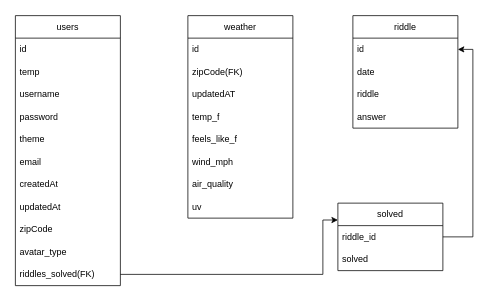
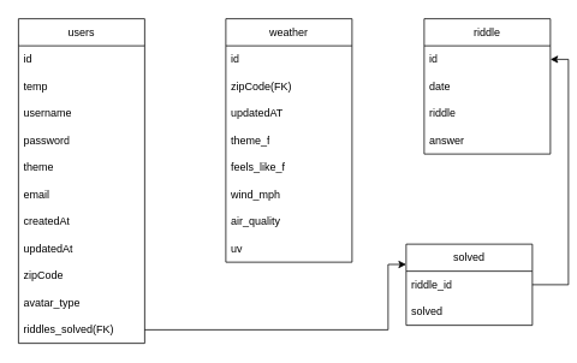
  <mxCell id="0" />
  <mxCell id="1" parent="0" />
  <mxCell id="2" value="users" style="swimlane;fontStyle=0;childLayout=stackLayout;horizontal=1;startSize=30;horizontalStack=0;resizeParent=1;resizeParentMax=0;resizeLast=0;collapsible=1;marginBottom=0;whiteSpace=wrap;html=1;" vertex="1" parent="1"><mxGeometry x="20" y="20" width="140" height="360" as="geometry" /></mxCell>
  <mxCell id="3" value="id" style="text;strokeColor=none;fillColor=none;align=left;verticalAlign=middle;spacingLeft=4;spacingRight=4;overflow=hidden;points=[[0,0.5],[1,0.5]];portConstraint=eastwest;rotatable=0;whiteSpace=wrap;html=1;" vertex="1" parent="2"><mxGeometry y="30" width="140" height="30" as="geometry" /></mxCell>
  <mxCell id="4" value="temp" style="text;strokeColor=none;fillColor=none;align=left;verticalAlign=middle;spacingLeft=4;spacingRight=4;overflow=hidden;points=[[0,0.5],[1,0.5]];portConstraint=eastwest;rotatable=0;whiteSpace=wrap;html=1;" vertex="1" parent="2"><mxGeometry y="60" width="140" height="30" as="geometry" /></mxCell>
  <mxCell id="5" value="username" style="text;strokeColor=none;fillColor=none;align=left;verticalAlign=middle;spacingLeft=4;spacingRight=4;overflow=hidden;points=[[0,0.5],[1,0.5]];portConstraint=eastwest;rotatable=0;whiteSpace=wrap;html=1;" vertex="1" parent="2"><mxGeometry y="90" width="140" height="30" as="geometry" /></mxCell>
  <mxCell id="6" value="password" style="text;strokeColor=none;fillColor=none;align=left;verticalAlign=middle;spacingLeft=4;spacingRight=4;overflow=hidden;points=[[0,0.5],[1,0.5]];portConstraint=eastwest;rotatable=0;whiteSpace=wrap;html=1;" vertex="1" parent="2"><mxGeometry y="120" width="140" height="30" as="geometry" /></mxCell>
  <mxCell id="7" value="theme" style="text;strokeColor=none;fillColor=none;align=left;verticalAlign=middle;spacingLeft=4;spacingRight=4;overflow=hidden;points=[[0,0.5],[1,0.5]];portConstraint=eastwest;rotatable=0;whiteSpace=wrap;html=1;" vertex="1" parent="2"><mxGeometry y="150" width="140" height="30" as="geometry" /></mxCell>
  <mxCell id="8" value="email" style="text;strokeColor=none;fillColor=none;align=left;verticalAlign=middle;spacingLeft=4;spacingRight=4;overflow=hidden;points=[[0,0.5],[1,0.5]];portConstraint=eastwest;rotatable=0;whiteSpace=wrap;html=1;" vertex="1" parent="2"><mxGeometry y="180" width="140" height="30" as="geometry" /></mxCell>
  <mxCell id="9" value="createdAt" style="text;strokeColor=none;fillColor=none;align=left;verticalAlign=middle;spacingLeft=4;spacingRight=4;overflow=hidden;points=[[0,0.5],[1,0.5]];portConstraint=eastwest;rotatable=0;whiteSpace=wrap;html=1;" vertex="1" parent="2"><mxGeometry y="210" width="140" height="30" as="geometry" /></mxCell>
  <mxCell id="10" value="updatedAt" style="text;strokeColor=none;fillColor=none;align=left;verticalAlign=middle;spacingLeft=4;spacingRight=4;overflow=hidden;points=[[0,0.5],[1,0.5]];portConstraint=eastwest;rotatable=0;whiteSpace=wrap;html=1;" vertex="1" parent="2"><mxGeometry y="240" width="140" height="30" as="geometry" /></mxCell>
  <mxCell id="11" value="zipCode" style="text;strokeColor=none;fillColor=none;align=left;verticalAlign=middle;spacingLeft=4;spacingRight=4;overflow=hidden;points=[[0,0.5],[1,0.5]];portConstraint=eastwest;rotatable=0;whiteSpace=wrap;html=1;" vertex="1" parent="2"><mxGeometry y="270" width="140" height="30" as="geometry" /></mxCell>
  <mxCell id="12" value="avatar_type" style="text;strokeColor=none;fillColor=none;align=left;verticalAlign=middle;spacingLeft=4;spacingRight=4;overflow=hidden;points=[[0,0.5],[1,0.5]];portConstraint=eastwest;rotatable=0;whiteSpace=wrap;html=1;" vertex="1" parent="2"><mxGeometry y="300" width="140" height="30" as="geometry" /></mxCell>
  <mxCell id="13" value="riddles_solved(FK)" style="text;strokeColor=none;fillColor=none;align=left;verticalAlign=middle;spacingLeft=4;spacingRight=4;overflow=hidden;points=[[0,0.5],[1,0.5]];portConstraint=eastwest;rotatable=0;whiteSpace=wrap;html=1;" vertex="1" parent="2"><mxGeometry y="330" width="140" height="30" as="geometry" /></mxCell>
  <mxCell id="14" value="weather" style="swimlane;fontStyle=0;childLayout=stackLayout;horizontal=1;startSize=30;horizontalStack=0;resizeParent=1;resizeParentMax=0;resizeLast=0;collapsible=1;marginBottom=0;whiteSpace=wrap;html=1;" vertex="1" parent="1"><mxGeometry x="250" y="20" width="140" height="270" as="geometry" /></mxCell>
  <mxCell id="15" value="id" style="text;strokeColor=none;fillColor=none;align=left;verticalAlign=middle;spacingLeft=4;spacingRight=4;overflow=hidden;points=[[0,0.5],[1,0.5]];portConstraint=eastwest;rotatable=0;whiteSpace=wrap;html=1;" vertex="1" parent="14"><mxGeometry y="30" width="140" height="30" as="geometry" /></mxCell>
  <mxCell id="16" value="zipCode(FK)" style="text;strokeColor=none;fillColor=none;align=left;verticalAlign=middle;spacingLeft=4;spacingRight=4;overflow=hidden;points=[[0,0.5],[1,0.5]];portConstraint=eastwest;rotatable=0;whiteSpace=wrap;html=1;" vertex="1" parent="14"><mxGeometry y="60" width="140" height="30" as="geometry" /></mxCell>
  <mxCell id="17" value="updatedAT" style="text;strokeColor=none;fillColor=none;align=left;verticalAlign=middle;spacingLeft=4;spacingRight=4;overflow=hidden;points=[[0,0.5],[1,0.5]];portConstraint=eastwest;rotatable=0;whiteSpace=wrap;html=1;" vertex="1" parent="14"><mxGeometry y="90" width="140" height="30" as="geometry" /></mxCell>
- <mxCell id="18" value="temp_f" style="text;strokeColor=none;fillColor=none;align=left;verticalAlign=middle;spacingLeft=4;spacingRight=4;overflow=hidden;points=[[0,0.5],[1,0.5]];portConstraint=eastwest;rotatable=0;whiteSpace=wrap;html=1;" vertex="1" parent="14"><mxGeometry y="120" width="140" height="30" as="geometry" /></mxCell>
+ <mxCell id="18" value="theme_f" style="text;strokeColor=none;fillColor=none;align=left;verticalAlign=middle;spacingLeft=4;spacingRight=4;overflow=hidden;points=[[0,0.5],[1,0.5]];portConstraint=eastwest;rotatable=0;whiteSpace=wrap;html=1;" vertex="1" parent="14"><mxGeometry y="120" width="140" height="30" as="geometry" /></mxCell>
  <mxCell id="19" value="feels_like_f" style="text;strokeColor=none;fillColor=none;align=left;verticalAlign=middle;spacingLeft=4;spacingRight=4;overflow=hidden;points=[[0,0.5],[1,0.5]];portConstraint=eastwest;rotatable=0;whiteSpace=wrap;html=1;" vertex="1" parent="14"><mxGeometry y="150" width="140" height="30" as="geometry" /></mxCell>
  <mxCell id="20" value="wind_mph" style="text;strokeColor=none;fillColor=none;align=left;verticalAlign=middle;spacingLeft=4;spacingRight=4;overflow=hidden;points=[[0,0.5],[1,0.5]];portConstraint=eastwest;rotatable=0;whiteSpace=wrap;html=1;" vertex="1" parent="14"><mxGeometry y="180" width="140" height="30" as="geometry" /></mxCell>
  <mxCell id="21" value="air_quality" style="text;strokeColor=none;fillColor=none;align=left;verticalAlign=middle;spacingLeft=4;spacingRight=4;overflow=hidden;points=[[0,0.5],[1,0.5]];portConstraint=eastwest;rotatable=0;whiteSpace=wrap;html=1;" vertex="1" parent="14"><mxGeometry y="210" width="140" height="30" as="geometry" /></mxCell>
  <mxCell id="22" value="uv" style="text;strokeColor=none;fillColor=none;align=left;verticalAlign=middle;spacingLeft=4;spacingRight=4;overflow=hidden;points=[[0,0.5],[1,0.5]];portConstraint=eastwest;rotatable=0;whiteSpace=wrap;html=1;" vertex="1" parent="14"><mxGeometry y="240" width="140" height="30" as="geometry" /></mxCell>
  <mxCell id="23" value="riddle" style="swimlane;fontStyle=0;childLayout=stackLayout;horizontal=1;startSize=30;horizontalStack=0;resizeParent=1;resizeParentMax=0;resizeLast=0;collapsible=1;marginBottom=0;whiteSpace=wrap;html=1;" vertex="1" parent="1"><mxGeometry x="470" y="20" width="140" height="150" as="geometry" /></mxCell>
  <mxCell id="24" value="id" style="text;strokeColor=none;fillColor=none;align=left;verticalAlign=middle;spacingLeft=4;spacingRight=4;overflow=hidden;points=[[0,0.5],[1,0.5]];portConstraint=eastwest;rotatable=0;whiteSpace=wrap;html=1;" vertex="1" parent="23"><mxGeometry y="30" width="140" height="30" as="geometry" /></mxCell>
  <mxCell id="25" value="date" style="text;strokeColor=none;fillColor=none;align=left;verticalAlign=middle;spacingLeft=4;spacingRight=4;overflow=hidden;points=[[0,0.5],[1,0.5]];portConstraint=eastwest;rotatable=0;whiteSpace=wrap;html=1;" vertex="1" parent="23"><mxGeometry y="60" width="140" height="30" as="geometry" /></mxCell>
  <mxCell id="26" value="&lt;div&gt;riddle&lt;/div&gt;" style="text;strokeColor=none;fillColor=none;align=left;verticalAlign=middle;spacingLeft=4;spacingRight=4;overflow=hidden;points=[[0,0.5],[1,0.5]];portConstraint=eastwest;rotatable=0;whiteSpace=wrap;html=1;" vertex="1" parent="23"><mxGeometry y="90" width="140" height="30" as="geometry" /></mxCell>
  <mxCell id="27" value="answer" style="text;strokeColor=none;fillColor=none;align=left;verticalAlign=middle;spacingLeft=4;spacingRight=4;overflow=hidden;points=[[0,0.5],[1,0.5]];portConstraint=eastwest;rotatable=0;whiteSpace=wrap;html=1;" vertex="1" parent="23"><mxGeometry y="120" width="140" height="30" as="geometry" /></mxCell>
  <mxCell id="28" value="solved" style="swimlane;fontStyle=0;childLayout=stackLayout;horizontal=1;startSize=30;horizontalStack=0;resizeParent=1;resizeParentMax=0;resizeLast=0;collapsible=1;marginBottom=0;whiteSpace=wrap;html=1;" vertex="1" parent="1"><mxGeometry x="450" y="270" width="140" height="90" as="geometry" /></mxCell>
  <mxCell id="29" value="riddle_id" style="text;strokeColor=none;fillColor=none;align=left;verticalAlign=middle;spacingLeft=4;spacingRight=4;overflow=hidden;points=[[0,0.5],[1,0.5]];portConstraint=eastwest;rotatable=0;whiteSpace=wrap;html=1;" vertex="1" parent="28"><mxGeometry y="30" width="140" height="30" as="geometry" /></mxCell>
  <mxCell id="30" value="solved" style="text;strokeColor=none;fillColor=none;align=left;verticalAlign=middle;spacingLeft=4;spacingRight=4;overflow=hidden;points=[[0,0.5],[1,0.5]];portConstraint=eastwest;rotatable=0;whiteSpace=wrap;html=1;" vertex="1" parent="28"><mxGeometry y="60" width="140" height="30" as="geometry" /></mxCell>
  <mxCell id="31" style="edgeStyle=orthogonalEdgeStyle;rounded=0;orthogonalLoop=1;jettySize=auto;html=1;entryX=0;entryY=0.25;entryDx=0;entryDy=0;" edge="1" parent="1" source="13" target="28"><mxGeometry relative="1" as="geometry"><Array as="points"><mxPoint x="430" y="365" /><mxPoint x="430" y="293" /></Array></mxGeometry></mxCell>
  <mxCell id="32" style="edgeStyle=orthogonalEdgeStyle;rounded=0;orthogonalLoop=1;jettySize=auto;html=1;entryX=1;entryY=0.5;entryDx=0;entryDy=0;" edge="1" parent="1" source="29" target="24"><mxGeometry relative="1" as="geometry" /></mxCell>
